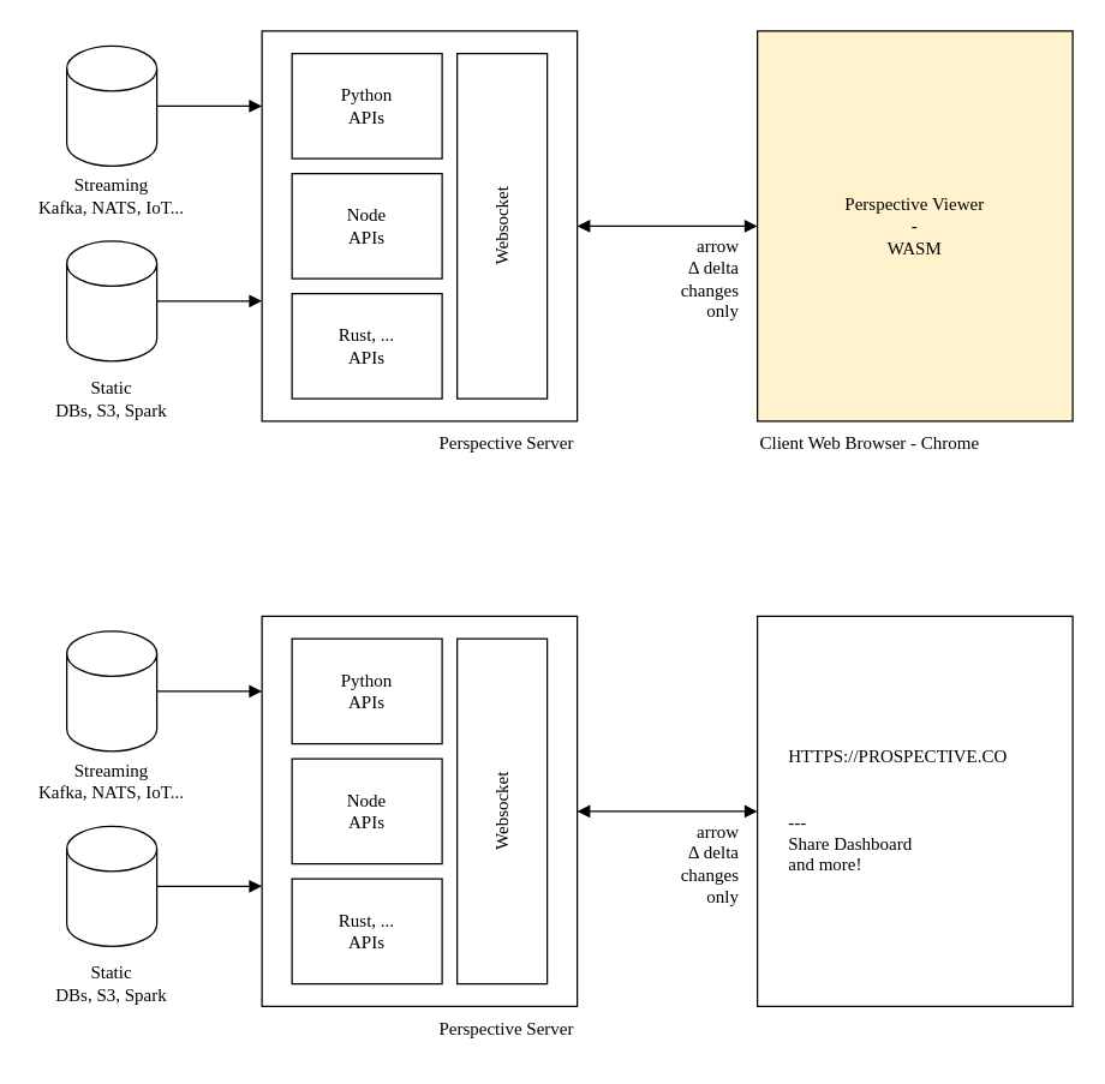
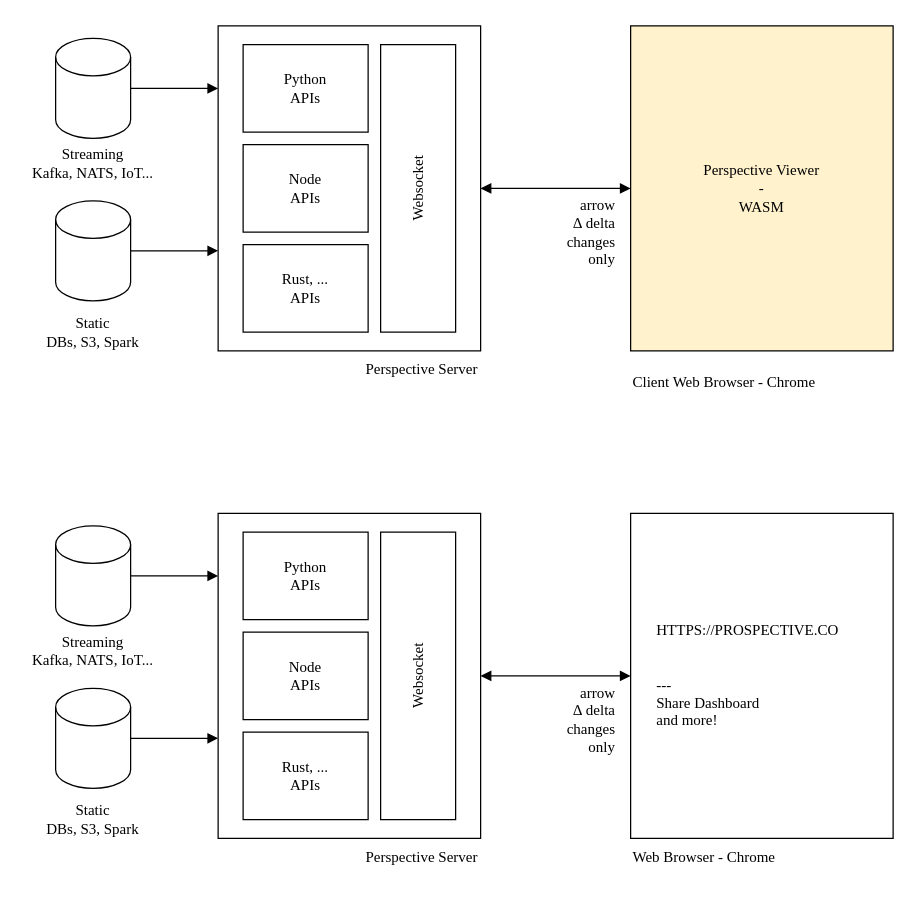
  <mxCell id="0" />
  <mxCell id="1" parent="0" />
  <mxCell id="2" value="" style="rounded=0;whiteSpace=wrap;html=1;fontFamily=Ubuntu;fontSource=https%3A%2F%2Ffonts.googleapis.com%2Fcss%3Ffamily%3DUbuntu;" vertex="1" parent="1"><mxGeometry x="174" y="20" width="210" height="260" as="geometry" /></mxCell>
  <mxCell id="3" value="Perspective Server" style="text;html=1;align=right;verticalAlign=middle;whiteSpace=wrap;rounded=0;fontFamily=Ubuntu;fontSource=https%3A%2F%2Ffonts.googleapis.com%2Fcss%3Ffamily%3DUbuntu;" vertex="1" parent="1"><mxGeometry x="184" y="280" width="200" height="30" as="geometry" /></mxCell>
  <mxCell id="4" value="&lt;div&gt;Perspective Viewer&lt;/div&gt;&lt;div&gt;-&lt;/div&gt;&lt;div&gt;WASM&lt;/div&gt;" style="rounded=0;whiteSpace=wrap;html=1;fontFamily=Ubuntu;fontSource=https%3A%2F%2Ffonts.googleapis.com%2Fcss%3Ffamily%3DUbuntu;fillColor=#fff2cc;" vertex="1" parent="1"><mxGeometry x="504" y="20" width="210" height="260" as="geometry" /></mxCell>
- <mxCell id="5" value="Client Web Browser - Chrome" style="text;html=1;align=left;verticalAlign=middle;whiteSpace=wrap;rounded=0;fontFamily=Ubuntu;fontSource=https%3A%2F%2Ffonts.googleapis.com%2Fcss%3Ffamily%3DUbuntu;" vertex="1" parent="1"><mxGeometry x="504" y="280" width="200" height="30" as="geometry" /></mxCell>
+ <mxCell id="5" value="Client Web Browser - Chrome" style="text;html=1;align=left;verticalAlign=middle;whiteSpace=wrap;rounded=0;fontFamily=Ubuntu;fontSource=https%3A%2F%2Ffonts.googleapis.com%2Fcss%3Ffamily%3DUbuntu;" vertex="1" parent="1"><mxGeometry x="504" y="290" width="200" height="30" as="geometry" /></mxCell>
  <mxCell id="6" value="" style="shape=cylinder3;whiteSpace=wrap;html=1;boundedLbl=1;backgroundOutline=1;size=15;fontFamily=Ubuntu;fontSource=https%3A%2F%2Ffonts.googleapis.com%2Fcss%3Ffamily%3DUbuntu;" vertex="1" parent="1"><mxGeometry x="44" y="160" width="60" height="80" as="geometry" /></mxCell>
  <mxCell id="7" value="" style="shape=cylinder3;whiteSpace=wrap;html=1;boundedLbl=1;backgroundOutline=1;size=15;fontFamily=Ubuntu;fontSource=https%3A%2F%2Ffonts.googleapis.com%2Fcss%3Ffamily%3DUbuntu;" vertex="1" parent="1"><mxGeometry x="44" y="30" width="60" height="80" as="geometry" /></mxCell>
  <mxCell id="8" value="&lt;div&gt;Streaming&lt;/div&gt;&lt;div&gt;Kafka, NATS, IoT...&lt;/div&gt;" style="text;html=1;align=center;verticalAlign=middle;whiteSpace=wrap;rounded=0;fontFamily=Ubuntu;fontSource=https%3A%2F%2Ffonts.googleapis.com%2Fcss%3Ffamily%3DUbuntu;" vertex="1" parent="1"><mxGeometry x="20.25" y="115" width="107.5" height="30" as="geometry" /></mxCell>
  <mxCell id="9" value="&lt;div&gt;Python&lt;/div&gt;&lt;div&gt;APIs&lt;/div&gt;" style="rounded=0;whiteSpace=wrap;html=1;fontFamily=Ubuntu;fontSource=https%3A%2F%2Ffonts.googleapis.com%2Fcss%3Ffamily%3DUbuntu;" vertex="1" parent="1"><mxGeometry x="194" y="35" width="100" height="70" as="geometry" /></mxCell>
  <mxCell id="10" value="&lt;div&gt;Node&lt;/div&gt;&lt;div&gt;APIs&lt;/div&gt;" style="rounded=0;whiteSpace=wrap;html=1;fontFamily=Ubuntu;fontSource=https%3A%2F%2Ffonts.googleapis.com%2Fcss%3Ffamily%3DUbuntu;" vertex="1" parent="1"><mxGeometry x="194" y="115" width="100" height="70" as="geometry" /></mxCell>
  <mxCell id="11" value="&lt;div&gt;Rust, ...&lt;/div&gt;&lt;div&gt;APIs&lt;/div&gt;" style="rounded=0;whiteSpace=wrap;html=1;fontFamily=Ubuntu;fontSource=https%3A%2F%2Ffonts.googleapis.com%2Fcss%3Ffamily%3DUbuntu;" vertex="1" parent="1"><mxGeometry x="194" y="195" width="100" height="70" as="geometry" /></mxCell>
  <mxCell id="12" value="Websocket" style="rounded=0;whiteSpace=wrap;html=1;fontFamily=Ubuntu;fontSource=https%3A%2F%2Ffonts.googleapis.com%2Fcss%3Ffamily%3DUbuntu;horizontal=0;" vertex="1" parent="1"><mxGeometry x="304" y="35" width="60" height="230" as="geometry" /></mxCell>
  <mxCell id="13" value="&lt;div&gt;Static&lt;/div&gt;&lt;div&gt;DBs, S3, Spark&lt;/div&gt;" style="text;html=1;align=center;verticalAlign=middle;whiteSpace=wrap;rounded=0;fontFamily=Ubuntu;fontSource=https%3A%2F%2Ffonts.googleapis.com%2Fcss%3Ffamily%3DUbuntu;" vertex="1" parent="1"><mxGeometry x="20.25" y="250" width="107.5" height="30" as="geometry" /></mxCell>
  <mxCell id="14" value="" style="endArrow=block;startArrow=block;html=1;rounded=0;exitX=1;exitY=0.5;exitDx=0;exitDy=0;entryX=0;entryY=0.5;entryDx=0;entryDy=0;endFill=1;startFill=1;" edge="1" parent="1" source="2" target="4"><mxGeometry width="50" height="50" relative="1" as="geometry"><mxPoint x="344" y="720" as="sourcePoint" /><mxPoint x="394" y="670" as="targetPoint" /></mxGeometry></mxCell>
  <mxCell id="15" value="" style="endArrow=block;html=1;rounded=0;exitX=1;exitY=0.5;exitDx=0;exitDy=0;exitPerimeter=0;endFill=1;" edge="1" parent="1" source="7"><mxGeometry width="50" height="50" relative="1" as="geometry"><mxPoint x="344" y="720" as="sourcePoint" /><mxPoint x="174" y="70" as="targetPoint" /></mxGeometry></mxCell>
  <mxCell id="16" value="" style="endArrow=block;html=1;rounded=0;exitX=1;exitY=0.5;exitDx=0;exitDy=0;exitPerimeter=0;entryX=0;entryY=0.692;entryDx=0;entryDy=0;entryPerimeter=0;endFill=1;" edge="1" parent="1" source="6" target="2"><mxGeometry width="50" height="50" relative="1" as="geometry"><mxPoint x="154" y="380" as="sourcePoint" /><mxPoint x="204" y="330" as="targetPoint" /></mxGeometry></mxCell>
  <mxCell id="17" value="&lt;div&gt;arrow&lt;/div&gt;&lt;div&gt;∆ delta&lt;/div&gt;&lt;div&gt;changes&lt;/div&gt;&lt;div&gt;only&lt;/div&gt;" style="text;html=1;align=right;verticalAlign=middle;whiteSpace=wrap;rounded=0;fontFamily=Ubuntu;fontSource=https%3A%2F%2Ffonts.googleapis.com%2Fcss%3Ffamily%3DUbuntu;" vertex="1" parent="1"><mxGeometry x="404" y="170" width="90" height="30" as="geometry" /></mxCell>
  <mxCell id="18" value="" style="rounded=0;whiteSpace=wrap;html=1;fontFamily=Ubuntu;fontSource=https%3A%2F%2Ffonts.googleapis.com%2Fcss%3Ffamily%3DUbuntu;" vertex="1" parent="1"><mxGeometry x="174" y="410" width="210" height="260" as="geometry" /></mxCell>
  <mxCell id="19" value="Perspective Server" style="text;html=1;align=right;verticalAlign=middle;whiteSpace=wrap;rounded=0;fontFamily=Ubuntu;fontSource=https%3A%2F%2Ffonts.googleapis.com%2Fcss%3Ffamily%3DUbuntu;" vertex="1" parent="1"><mxGeometry x="184" y="670" width="200" height="30" as="geometry" /></mxCell>
  <mxCell id="20" value="&lt;div&gt;HTTPS://PROSPECTIVE.CO&lt;/div&gt;&lt;div&gt;&lt;br&gt;&lt;/div&gt;&lt;div&gt;&lt;br&gt;&lt;/div&gt;&lt;div&gt;---&lt;/div&gt;&lt;div&gt;Share Dashboard&amp;nbsp;&lt;/div&gt;&lt;div&gt;and more!&lt;/div&gt;" style="rounded=0;whiteSpace=wrap;html=1;fontFamily=Ubuntu;fontSource=https%3A%2F%2Ffonts.googleapis.com%2Fcss%3Ffamily%3DUbuntu;align=left;spacingLeft=19;" vertex="1" parent="1"><mxGeometry x="504" y="410" width="210" height="260" as="geometry" /></mxCell>
+ <mxCell id="21" value="Web Browser - Chrome" style="text;html=1;align=left;verticalAlign=middle;whiteSpace=wrap;rounded=0;fontFamily=Ubuntu;fontSource=https%3A%2F%2Ffonts.googleapis.com%2Fcss%3Ffamily%3DUbuntu;" vertex="1" parent="1"><mxGeometry x="504" y="670" width="200" height="30" as="geometry" /></mxCell>
  <mxCell id="22" value="" style="shape=cylinder3;whiteSpace=wrap;html=1;boundedLbl=1;backgroundOutline=1;size=15;fontFamily=Ubuntu;fontSource=https%3A%2F%2Ffonts.googleapis.com%2Fcss%3Ffamily%3DUbuntu;" vertex="1" parent="1"><mxGeometry x="44" y="550" width="60" height="80" as="geometry" /></mxCell>
  <mxCell id="23" value="" style="shape=cylinder3;whiteSpace=wrap;html=1;boundedLbl=1;backgroundOutline=1;size=15;fontFamily=Ubuntu;fontSource=https%3A%2F%2Ffonts.googleapis.com%2Fcss%3Ffamily%3DUbuntu;" vertex="1" parent="1"><mxGeometry x="44" y="420" width="60" height="80" as="geometry" /></mxCell>
  <mxCell id="24" value="&lt;div&gt;Streaming&lt;/div&gt;&lt;div&gt;Kafka, NATS, IoT...&lt;/div&gt;" style="text;html=1;align=center;verticalAlign=middle;whiteSpace=wrap;rounded=0;fontFamily=Ubuntu;fontSource=https%3A%2F%2Ffonts.googleapis.com%2Fcss%3Ffamily%3DUbuntu;" vertex="1" parent="1"><mxGeometry x="20.25" y="505" width="107.5" height="30" as="geometry" /></mxCell>
  <mxCell id="25" value="&lt;div&gt;Python&lt;/div&gt;&lt;div&gt;APIs&lt;/div&gt;" style="rounded=0;whiteSpace=wrap;html=1;fontFamily=Ubuntu;fontSource=https%3A%2F%2Ffonts.googleapis.com%2Fcss%3Ffamily%3DUbuntu;" vertex="1" parent="1"><mxGeometry x="194" y="425" width="100" height="70" as="geometry" /></mxCell>
  <mxCell id="26" value="&lt;div&gt;Node&lt;/div&gt;&lt;div&gt;APIs&lt;/div&gt;" style="rounded=0;whiteSpace=wrap;html=1;fontFamily=Ubuntu;fontSource=https%3A%2F%2Ffonts.googleapis.com%2Fcss%3Ffamily%3DUbuntu;" vertex="1" parent="1"><mxGeometry x="194" y="505" width="100" height="70" as="geometry" /></mxCell>
  <mxCell id="27" value="&lt;div&gt;Rust, ...&lt;/div&gt;&lt;div&gt;APIs&lt;/div&gt;" style="rounded=0;whiteSpace=wrap;html=1;fontFamily=Ubuntu;fontSource=https%3A%2F%2Ffonts.googleapis.com%2Fcss%3Ffamily%3DUbuntu;" vertex="1" parent="1"><mxGeometry x="194" y="585" width="100" height="70" as="geometry" /></mxCell>
  <mxCell id="28" value="Websocket" style="rounded=0;whiteSpace=wrap;html=1;fontFamily=Ubuntu;fontSource=https%3A%2F%2Ffonts.googleapis.com%2Fcss%3Ffamily%3DUbuntu;horizontal=0;" vertex="1" parent="1"><mxGeometry x="304" y="425" width="60" height="230" as="geometry" /></mxCell>
  <mxCell id="29" value="&lt;div&gt;Static&lt;/div&gt;&lt;div&gt;DBs, S3, Spark&lt;/div&gt;" style="text;html=1;align=center;verticalAlign=middle;whiteSpace=wrap;rounded=0;fontFamily=Ubuntu;fontSource=https%3A%2F%2Ffonts.googleapis.com%2Fcss%3Ffamily%3DUbuntu;" vertex="1" parent="1"><mxGeometry x="20.25" y="640" width="107.5" height="30" as="geometry" /></mxCell>
  <mxCell id="30" value="" style="endArrow=block;startArrow=block;html=1;rounded=0;exitX=1;exitY=0.5;exitDx=0;exitDy=0;entryX=0;entryY=0.5;entryDx=0;entryDy=0;endFill=1;startFill=1;" edge="1" source="18" target="20" parent="1"><mxGeometry width="50" height="50" relative="1" as="geometry"><mxPoint x="344" y="1110" as="sourcePoint" /><mxPoint x="394" y="1060" as="targetPoint" /></mxGeometry></mxCell>
  <mxCell id="31" value="" style="endArrow=block;html=1;rounded=0;exitX=1;exitY=0.5;exitDx=0;exitDy=0;exitPerimeter=0;endFill=1;" edge="1" source="23" parent="1"><mxGeometry width="50" height="50" relative="1" as="geometry"><mxPoint x="344" y="1110" as="sourcePoint" /><mxPoint x="174" y="460" as="targetPoint" /></mxGeometry></mxCell>
  <mxCell id="32" value="" style="endArrow=block;html=1;rounded=0;exitX=1;exitY=0.5;exitDx=0;exitDy=0;exitPerimeter=0;entryX=0;entryY=0.692;entryDx=0;entryDy=0;entryPerimeter=0;endFill=1;" edge="1" source="22" target="18" parent="1"><mxGeometry width="50" height="50" relative="1" as="geometry"><mxPoint x="154" y="770" as="sourcePoint" /><mxPoint x="204" y="720" as="targetPoint" /></mxGeometry></mxCell>
  <mxCell id="33" value="&lt;div&gt;arrow&lt;/div&gt;&lt;div&gt;∆ delta&lt;/div&gt;&lt;div&gt;changes&lt;/div&gt;&lt;div&gt;only&lt;/div&gt;" style="text;html=1;align=right;verticalAlign=middle;whiteSpace=wrap;rounded=0;fontFamily=Ubuntu;fontSource=https%3A%2F%2Ffonts.googleapis.com%2Fcss%3Ffamily%3DUbuntu;" vertex="1" parent="1"><mxGeometry x="404" y="560" width="90" height="30" as="geometry" /></mxCell>
